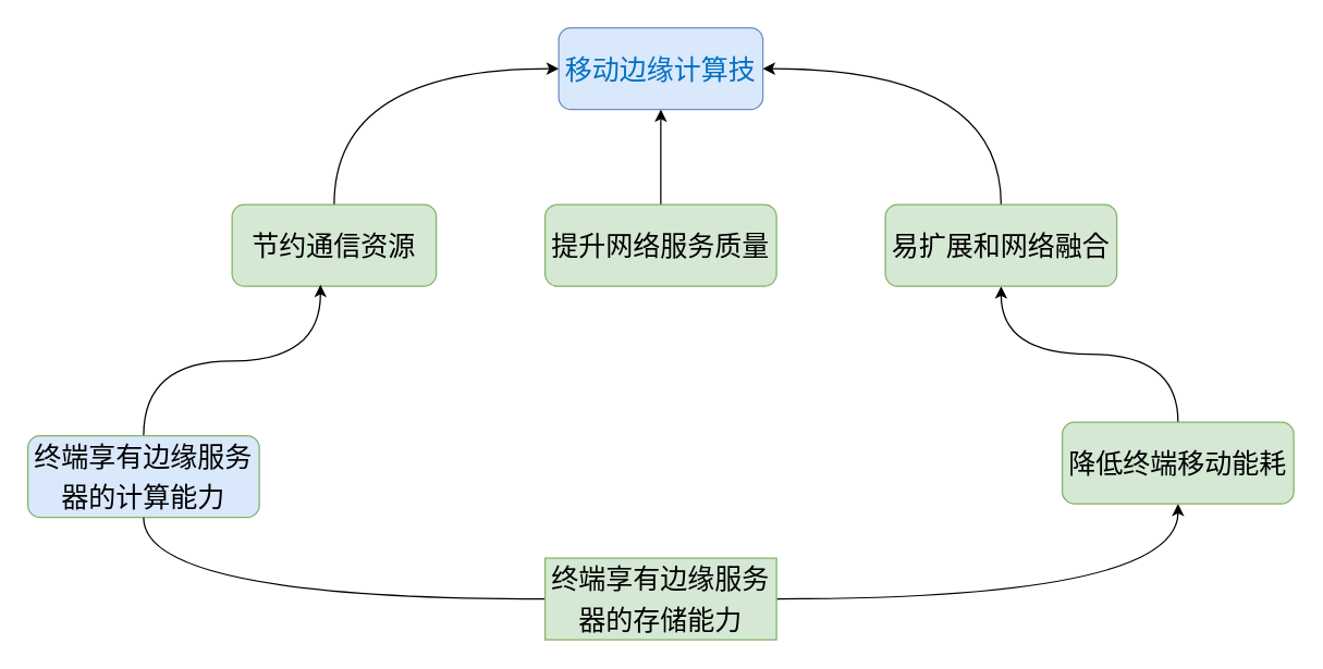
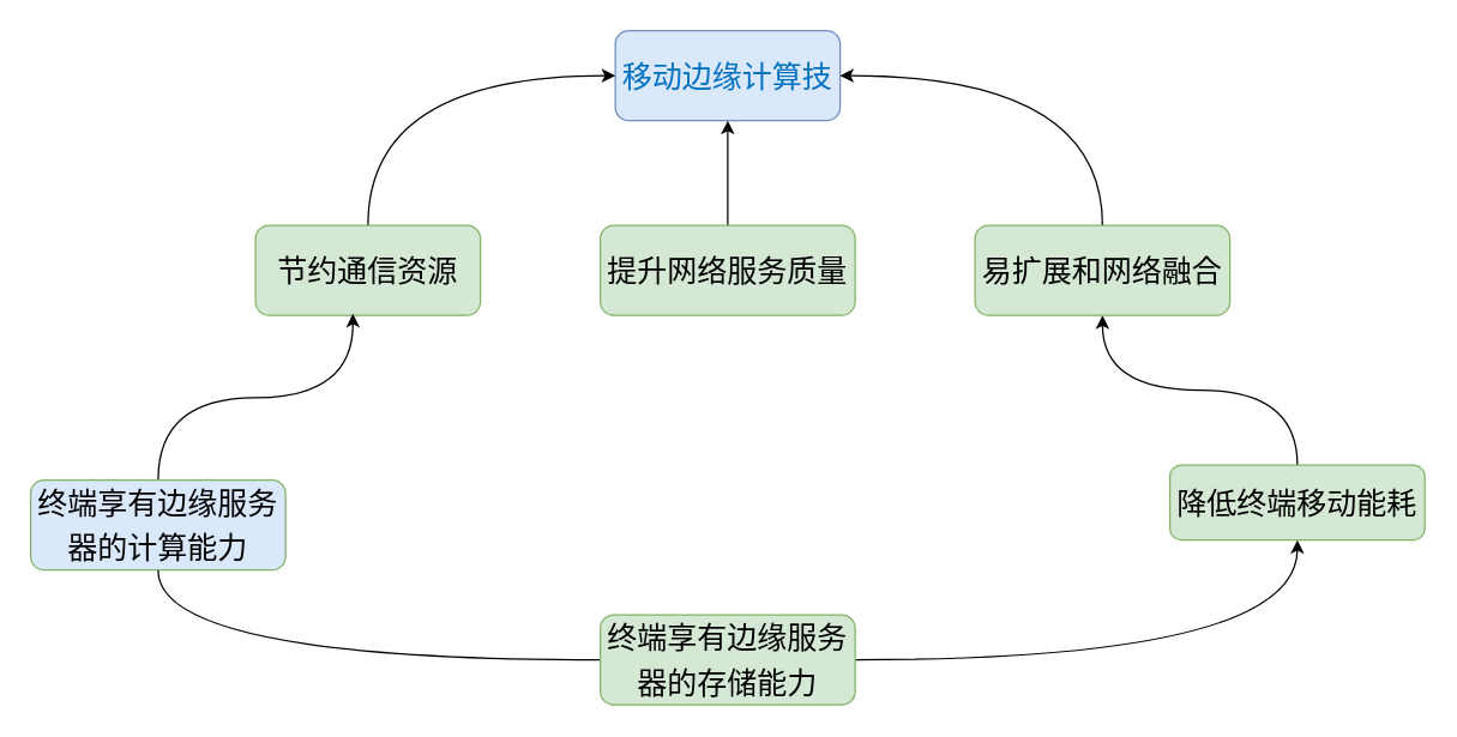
  <mxCell id="0" />
  <mxCell id="1" parent="0" />
  <mxCell id="2" value="&lt;span style=&quot;font-size: 20px ; color: rgb(0 , 112 , 192)&quot;&gt;移动边缘计算技&lt;/span&gt;" style="rounded=1;whiteSpace=wrap;html=1;fontSize=20;fillColor=#dae8fc;strokeColor=#6c8ebf;" vertex="1" parent="1"><mxGeometry x="410" y="20" width="150" height="60" as="geometry" /></mxCell>
  <mxCell id="3" style="edgeStyle=orthogonalEdgeStyle;rounded=0;orthogonalLoop=1;jettySize=auto;html=1;exitX=0.5;exitY=0;exitDx=0;exitDy=0;entryX=0;entryY=0.5;entryDx=0;entryDy=0;fontSize=20;curved=1;" edge="1" parent="1" source="4" target="2"><mxGeometry relative="1" as="geometry" /></mxCell>
  <mxCell id="4" value="节约通信资源" style="rounded=1;whiteSpace=wrap;html=1;fontSize=20;fillColor=#d5e8d4;strokeColor=#82b366;" vertex="1" parent="1"><mxGeometry x="170" y="150" width="150" height="60" as="geometry" /></mxCell>
  <mxCell id="5" style="edgeStyle=orthogonalEdgeStyle;curved=1;rounded=0;orthogonalLoop=1;jettySize=auto;html=1;exitX=0.5;exitY=0;exitDx=0;exitDy=0;fontSize=20;" edge="1" parent="1" source="6" target="2"><mxGeometry relative="1" as="geometry" /></mxCell>
  <mxCell id="6" value="&lt;font style=&quot;font-size: 20px&quot;&gt;提升网络服务质量&lt;/font&gt;" style="rounded=1;whiteSpace=wrap;html=1;fontSize=20;fillColor=#d5e8d4;strokeColor=#82b366;" vertex="1" parent="1"><mxGeometry x="400" y="150" width="170" height="60" as="geometry" /></mxCell>
  <mxCell id="7" style="edgeStyle=orthogonalEdgeStyle;curved=1;rounded=0;orthogonalLoop=1;jettySize=auto;html=1;exitX=0.5;exitY=0;exitDx=0;exitDy=0;entryX=0.433;entryY=0.983;entryDx=0;entryDy=0;entryPerimeter=0;fontSize=20;" edge="1" parent="1" source="8" target="4"><mxGeometry relative="1" as="geometry" /></mxCell>
  <mxCell id="8" value="&lt;span style=&quot;line-height: 150%&quot;&gt;&lt;font style=&quot;font-size: 20px&quot;&gt;终端享有边缘服务器的计算能力&lt;/font&gt;&lt;/span&gt;" style="rounded=1;whiteSpace=wrap;html=1;fontSize=20;fillColor=#dae8fc;strokeColor=#82b366;" vertex="1" parent="1"><mxGeometry x="20" y="320" width="170" height="60" as="geometry" /></mxCell>
  <mxCell id="9" style="edgeStyle=orthogonalEdgeStyle;curved=1;rounded=0;orthogonalLoop=1;jettySize=auto;html=1;entryX=0.5;entryY=1;entryDx=0;entryDy=0;fontSize=20;endArrow=none;" edge="1" parent="1" source="11" target="8"><mxGeometry relative="1" as="geometry" /></mxCell>
  <mxCell id="10" style="edgeStyle=orthogonalEdgeStyle;curved=1;rounded=0;orthogonalLoop=1;jettySize=auto;html=1;exitX=1;exitY=0.5;exitDx=0;exitDy=0;entryX=0.5;entryY=1;entryDx=0;entryDy=0;fontSize=20;" edge="1" parent="1" source="11" target="13"><mxGeometry relative="1" as="geometry" /></mxCell>
- <mxCell id="11" value="&lt;span style=&quot;line-height: 150%&quot;&gt;&lt;font style=&quot;font-size: 20px&quot;&gt;终端享有边缘服务器的存储能力&lt;/font&gt;&lt;/span&gt;" style="whiteSpace=wrap;html=1;fontSize=20;fillColor=#d5e8d4;strokeColor=#82b366;rounded=0;" vertex="1" parent="1"><mxGeometry x="400" y="410" width="170" height="60" as="geometry" /></mxCell>
+ <mxCell id="11" value="&lt;span style=&quot;line-height: 150%&quot;&gt;&lt;font style=&quot;font-size: 20px&quot;&gt;终端享有边缘服务器的存储能力&lt;/font&gt;&lt;/span&gt;" style="rounded=1;whiteSpace=wrap;html=1;fontSize=20;fillColor=#d5e8d4;strokeColor=#82b366;" vertex="1" parent="1"><mxGeometry x="400" y="410" width="170" height="60" as="geometry" /></mxCell>
  <mxCell id="12" style="edgeStyle=orthogonalEdgeStyle;curved=1;rounded=0;orthogonalLoop=1;jettySize=auto;html=1;exitX=0.5;exitY=0;exitDx=0;exitDy=0;entryX=0.5;entryY=1;entryDx=0;entryDy=0;fontSize=20;" edge="1" parent="1" source="13" target="15"><mxGeometry relative="1" as="geometry" /></mxCell>
- <mxCell id="13" value="&lt;span style=&quot;line-height: 150%&quot;&gt;&lt;font style=&quot;font-size: 20px&quot;&gt;降低终端移动能耗&lt;/font&gt;&lt;/span&gt;" style="rounded=1;whiteSpace=wrap;html=1;fontSize=20;fillColor=#d5e8d4;strokeColor=#82b366;" vertex="1" parent="1"><mxGeometry x="780" y="310" width="170" height="60" as="geometry" /></mxCell>
+ <mxCell id="13" value="&lt;span style=&quot;line-height: 150%&quot;&gt;&lt;font style=&quot;font-size: 20px&quot;&gt;降低终端移动能耗&lt;/font&gt;&lt;/span&gt;" style="rounded=1;whiteSpace=wrap;html=1;fontSize=20;fillColor=#d5e8d4;strokeColor=#82b366;" vertex="1" parent="1"><mxGeometry x="780" y="310" width="170" height="50" as="geometry" /></mxCell>
  <mxCell id="14" style="edgeStyle=orthogonalEdgeStyle;curved=1;rounded=0;orthogonalLoop=1;jettySize=auto;html=1;exitX=0.5;exitY=0;exitDx=0;exitDy=0;entryX=1;entryY=0.5;entryDx=0;entryDy=0;fontSize=20;" edge="1" parent="1" source="15" target="2"><mxGeometry relative="1" as="geometry" /></mxCell>
  <mxCell id="15" value="&lt;span style=&quot;line-height: 150%&quot;&gt;&lt;font style=&quot;font-size: 20px&quot;&gt;易扩展和网络融合&lt;/font&gt;&lt;/span&gt;" style="rounded=1;whiteSpace=wrap;html=1;fontSize=20;fillColor=#d5e8d4;strokeColor=#82b366;" vertex="1" parent="1"><mxGeometry x="650" y="150" width="170" height="60" as="geometry" /></mxCell>
